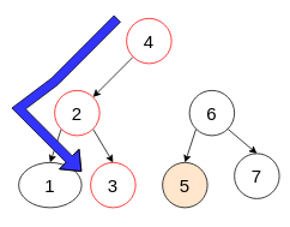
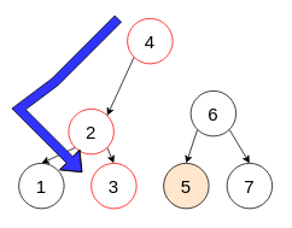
  <mxCell id="0" />
  <mxCell id="1" parent="0" />
  <mxCell id="2" style="edgeStyle=none;rounded=0;orthogonalLoop=1;jettySize=auto;html=1;exitX=0;exitY=1;exitDx=0;exitDy=0;entryX=1;entryY=0;entryDx=0;entryDy=0;fontSize=20;" edge="1" parent="1" source="3" target="6"><mxGeometry relative="1" as="geometry" /></mxCell>
  <mxCell id="3" value="4" style="ellipse;whiteSpace=wrap;html=1;aspect=fixed;strokeColor=#FF0000;fontSize=20;fillColor=#FFFFFF;" vertex="1" parent="1"><mxGeometry x="140" y="20" width="50" height="50" as="geometry" /></mxCell>
  <mxCell id="4" style="edgeStyle=none;rounded=0;orthogonalLoop=1;jettySize=auto;html=1;exitX=0;exitY=1;exitDx=0;exitDy=0;entryX=0.5;entryY=0;entryDx=0;entryDy=0;fontSize=20;" edge="1" parent="1" source="6" target="10"><mxGeometry relative="1" as="geometry" /></mxCell>
  <mxCell id="5" style="edgeStyle=none;rounded=0;orthogonalLoop=1;jettySize=auto;html=1;exitX=1;exitY=1;exitDx=0;exitDy=0;entryX=0.5;entryY=0;entryDx=0;entryDy=0;fontSize=20;" edge="1" parent="1" source="6" target="12"><mxGeometry relative="1" as="geometry" /></mxCell>
- <mxCell id="6" value="2" style="ellipse;whiteSpace=wrap;html=1;aspect=fixed;strokeColor=#FF0000;fontSize=20;fillColor=#FFFFFF;" vertex="1" parent="1"><mxGeometry x="60" y="100" width="50" height="50" as="geometry" /></mxCell>
+ <mxCell id="6" value="2" style="ellipse;whiteSpace=wrap;html=1;aspect=fixed;strokeColor=#FF0000;fontSize=20;fillColor=#FFFFFF;" vertex="1" parent="1"><mxGeometry x="75" y="120" width="50" height="50" as="geometry" /></mxCell>
  <mxCell id="7" style="edgeStyle=none;rounded=0;orthogonalLoop=1;jettySize=auto;html=1;exitX=0;exitY=1;exitDx=0;exitDy=0;entryX=0.5;entryY=0;entryDx=0;entryDy=0;fontSize=20;" edge="1" parent="1" source="9" target="13"><mxGeometry relative="1" as="geometry" /></mxCell>
  <mxCell id="8" style="edgeStyle=none;rounded=0;orthogonalLoop=1;jettySize=auto;html=1;exitX=1;exitY=1;exitDx=0;exitDy=0;entryX=0.5;entryY=0;entryDx=0;entryDy=0;fontSize=20;" edge="1" parent="1" source="9" target="11"><mxGeometry relative="1" as="geometry" /></mxCell>
  <mxCell id="9" value="6" style="ellipse;whiteSpace=wrap;html=1;aspect=fixed;strokeColor=#000000;fontSize=20;fillColor=#FFFFFF;" vertex="1" parent="1"><mxGeometry x="210" y="100" width="50" height="50" as="geometry" /></mxCell>
- <mxCell id="10" value="1" style="ellipse;whiteSpace=wrap;html=1;aspect=fixed;strokeColor=#000000;fontSize=20;fillColor=#FFFFFF;" vertex="1" parent="1"><mxGeometry x="20" y="180" width="70" height="50" as="geometry" /></mxCell>
- <mxCell id="11" value="7" style="ellipse;whiteSpace=wrap;html=1;aspect=fixed;strokeColor=#000000;fontSize=20;fillColor=#FFFFFF;" vertex="1" parent="1"><mxGeometry x="260" y="170" width="50" height="50" as="geometry" /></mxCell>
+ <mxCell id="10" value="1" style="ellipse;whiteSpace=wrap;html=1;aspect=fixed;strokeColor=#000000;fontSize=20;fillColor=#FFFFFF;" vertex="1" parent="1"><mxGeometry x="20" y="180" width="50" height="50" as="geometry" /></mxCell>
+ <mxCell id="11" value="7" style="ellipse;whiteSpace=wrap;html=1;aspect=fixed;strokeColor=#000000;fontSize=20;fillColor=#FFFFFF;" vertex="1" parent="1"><mxGeometry x="250" y="180" width="50" height="50" as="geometry" /></mxCell>
  <mxCell id="12" value="3" style="ellipse;whiteSpace=wrap;html=1;aspect=fixed;strokeColor=#FF0000;fontSize=20;fillColor=#FFFFFF;" vertex="1" parent="1"><mxGeometry x="100" y="180" width="50" height="50" as="geometry" /></mxCell>
  <mxCell id="13" value="5" style="ellipse;whiteSpace=wrap;html=1;aspect=fixed;strokeColor=#000000;fontSize=20;fillColor=#ffe6cc;" vertex="1" parent="1"><mxGeometry x="180" y="180" width="50" height="50" as="geometry" /></mxCell>
  <mxCell id="14" value="" style="curved=1;endArrow=classic;html=1;rounded=0;fontSize=20;shape=flexArrow;fillColor=#3333FF;" edge="1" parent="1"><mxGeometry width="50" height="50" relative="1" as="geometry"><mxPoint x="130" y="20" as="sourcePoint" /><mxPoint x="90" y="190" as="targetPoint" /><Array as="points"><mxPoint x="60" y="90" /><mxPoint x="20" y="120" /></Array></mxGeometry></mxCell>
